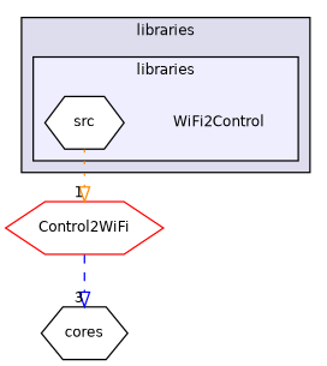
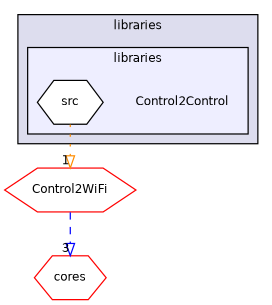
  digraph {
    compound=true
    node [fontname=Helvetica fontsize=10 shape=hexagon color=red fillcolor=white style=filled]
    edge [arrowhead=onormal labeldistance=1.5 labelfontname=Helvetica labelfontsize=10]
-   n1 [label=WiFi2Control shape=plaintext color="" fillcolor="" style=""]
+   n1 [label=Control2Control shape=plaintext color="" fillcolor="" style=""]
    n2 [color=black label=src]
    n3 [label=Control2WiFi]
-   n4 [color=black label=cores]
+   n4 [label=cores]
    subgraph cluster_1 {
      bgcolor="#ddddee"
      fontname=Helvetica
      fontsize=10
      label=libraries
      pencolor=black
      subgraph cluster_2 {
        bgcolor="#eeeeff"
        fontname=Helvetica
        fontsize=10
        label=libraries
        pencolor=black
        n1
        n2
      }
    }
    n2 -> n3 [color=darkorange headlabel=1 style=dotted]
    n3 -> n4 [color=blue headlabel=3 style=dashed]
  }
